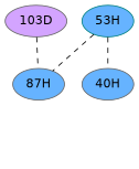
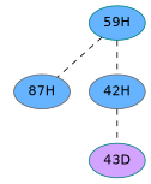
  graph {
    fontname="DejaVu Sans"
    node [color=gray40 fillcolor="#66B3FF" fontname="DejaVu Sans" style=radial]
    edge [fontname="DejaVu Sans" penwidth=1 style=dashed]
-   "53H" [color=teal]
+   "53H" [color=teal label="59H"]
    n2 [label="87H"]
-   "42H" [label="40H"]
-   "103D" [fillcolor="#D3A4FF"]
+   "42H"
+   "43D" [color=teal fillcolor="#D3A4FF"]
    "53H" -- n2
    "53H" -- "42H"
-   "103D" -- n2
+   "42H" -- "43D"
  }
